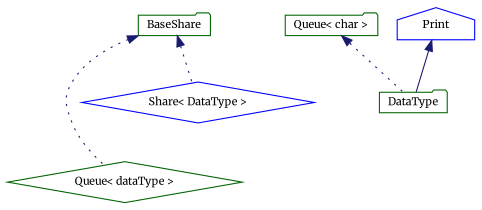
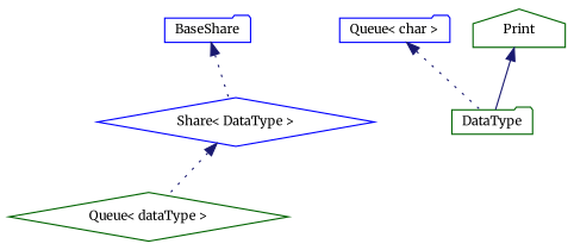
  digraph {
    fontname=Merriweather
    rankdir=TB
    node [color=blue fillcolor=white fontname=Merriweather fontsize=10 shape=folder style=filled]
    edge [color=midnightblue dir=back fontname=Merriweather fontsize=10 labelfontname=Helvetica labelfontsize=10 style=dotted]
-   n1 [color=darkgreen height=0.2 label=BaseShare width=0.4]
+   n1 [height=0.2 label=BaseShare width=0.4]
    n2 [color=darkgreen height=0.2 label="Queue\< dataType \>" shape=diamond width=0.4]
    n3 [height=0.2 label="Share\< DataType \>" shape=diamond width=0.4]
-   n4 [color=darkgreen height=0.2 label="Queue\< char \>" width=0.4]
+   n4 [height=0.2 label="Queue\< char \>" width=0.4]
    n5 [color=darkgreen height=0.2 label=DataType width=0.4]
-   n6 [height=0.2 label=Print shape=house width=0.4]
-   n1 -> n2
+   n6 [color=darkgreen height=0.2 label=Print shape=house width=0.4]
+   n3 -> n2
    n1 -> n3
    n4 -> n5
    n6 -> n5 [style=solid]
  }
